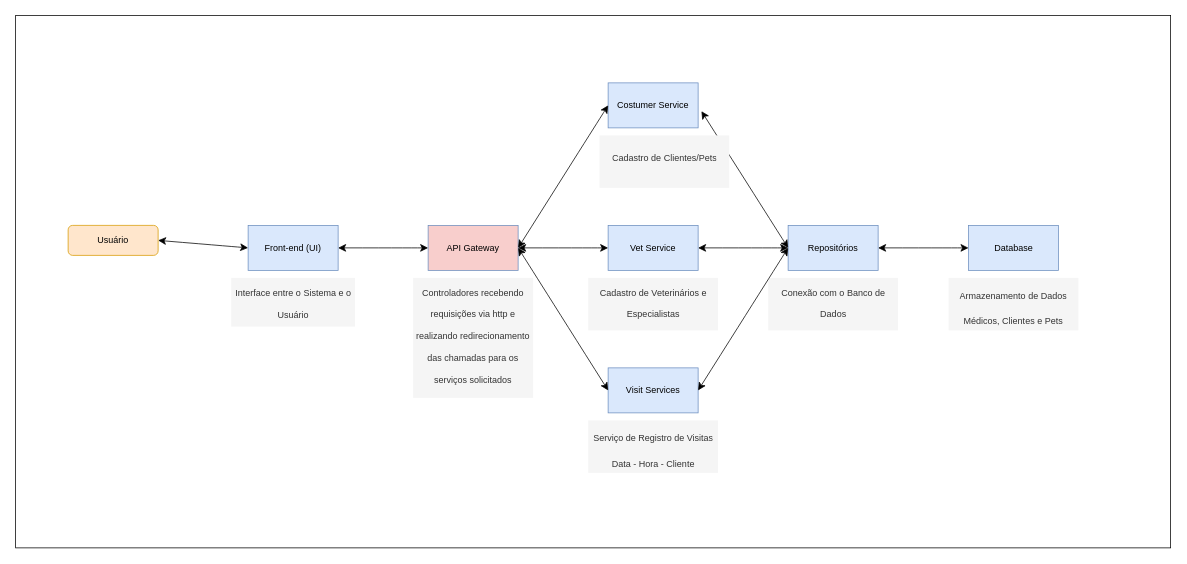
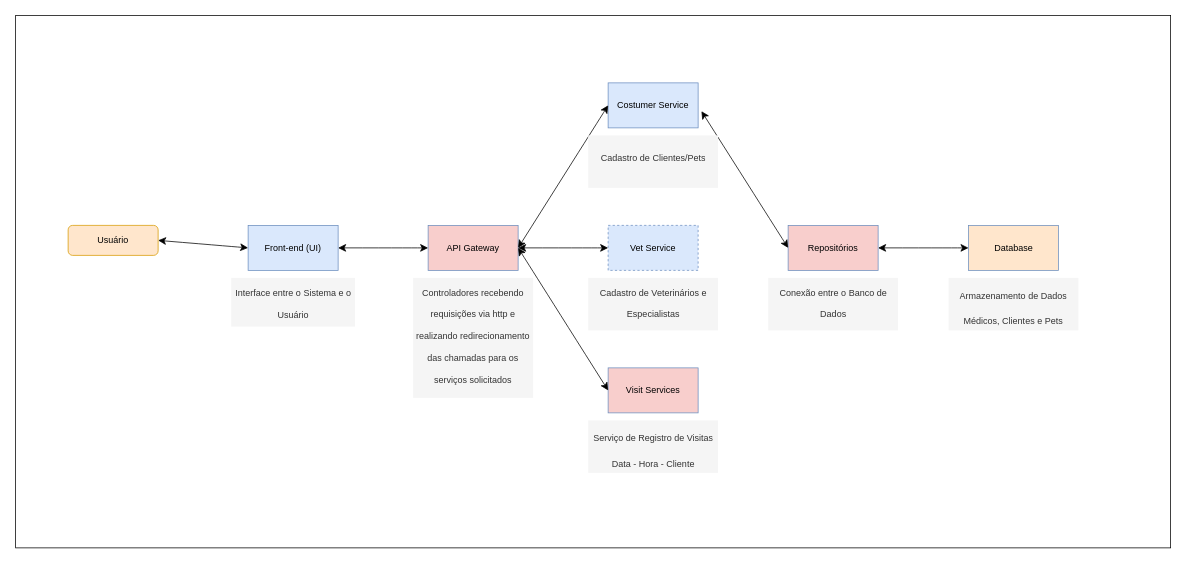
  <mxCell id="0" />
  <mxCell id="1" parent="0" />
  <mxCell id="2" value="" style="rounded=0;whiteSpace=wrap;html=1;" vertex="1" parent="1"><mxGeometry x="20" y="20" width="1540" height="710" as="geometry" /></mxCell>
  <mxCell id="3" value="Usuário" style="rounded=1;whiteSpace=wrap;html=1;fillColor=#ffe6cc;strokeColor=#d79b00;" vertex="1" parent="1"><mxGeometry x="90" y="300" width="120" height="40" as="geometry" /></mxCell>
  <mxCell id="4" value="API Gateway" style="rounded=0;whiteSpace=wrap;html=1;fillColor=#f8cecc;strokeColor=#6c8ebf;" vertex="1" parent="1"><mxGeometry x="570" y="300" width="120" height="60" as="geometry" /></mxCell>
- <mxCell id="5" value="Vet Service" style="rounded=0;whiteSpace=wrap;html=1;fillColor=#dae8fc;strokeColor=#6c8ebf;" vertex="1" parent="1"><mxGeometry x="810" y="300" width="120" height="60" as="geometry" /></mxCell>
+ <mxCell id="5" value="Vet Service" style="rounded=0;whiteSpace=wrap;html=1;fillColor=#dae8fc;strokeColor=#6c8ebf;dashed=1;" vertex="1" parent="1"><mxGeometry x="810" y="300" width="120" height="60" as="geometry" /></mxCell>
  <mxCell id="6" value="Costumer Service" style="rounded=0;whiteSpace=wrap;html=1;fillColor=#dae8fc;strokeColor=#6c8ebf;" vertex="1" parent="1"><mxGeometry x="810" y="110" width="120" height="60" as="geometry" /></mxCell>
- <mxCell id="7" value="Visit Services" style="rounded=0;whiteSpace=wrap;html=1;fillColor=#dae8fc;strokeColor=#6c8ebf;" vertex="1" parent="1"><mxGeometry x="810" y="490" width="120" height="60" as="geometry" /></mxCell>
- <mxCell id="8" value="Repositórios" style="rounded=0;whiteSpace=wrap;html=1;fillColor=#dae8fc;strokeColor=#6c8ebf;" vertex="1" parent="1"><mxGeometry x="1050" y="300" width="120" height="60" as="geometry" /></mxCell>
- <mxCell id="9" value="Database" style="rounded=0;whiteSpace=wrap;html=1;fillColor=#dae8fc;strokeColor=#6c8ebf;" vertex="1" parent="1"><mxGeometry x="1290.5" y="300" width="120" height="60" as="geometry" /></mxCell>
+ <mxCell id="7" value="Visit Services" style="rounded=0;whiteSpace=wrap;html=1;fillColor=#f8cecc;strokeColor=#6c8ebf;" vertex="1" parent="1"><mxGeometry x="810" y="490" width="120" height="60" as="geometry" /></mxCell>
+ <mxCell id="8" value="Repositórios" style="rounded=0;whiteSpace=wrap;html=1;fillColor=#f8cecc;strokeColor=#6c8ebf;" vertex="1" parent="1"><mxGeometry x="1050" y="300" width="120" height="60" as="geometry" /></mxCell>
+ <mxCell id="9" value="Database" style="rounded=0;whiteSpace=wrap;html=1;fillColor=#ffe6cc;strokeColor=#6c8ebf;" vertex="1" parent="1"><mxGeometry x="1290.5" y="300" width="120" height="60" as="geometry" /></mxCell>
  <mxCell id="10" value="" style="endArrow=classic;startArrow=classic;html=1;rounded=0;fontSize=12;startSize=8;endSize=8;curved=1;entryX=1;entryY=0.5;entryDx=0;entryDy=0;exitX=0;exitY=0.5;exitDx=0;exitDy=0;" edge="1" parent="1" source="6" target="4"><mxGeometry width="50" height="50" relative="1" as="geometry"><mxPoint x="319" y="420" as="sourcePoint" /><mxPoint x="369" y="370" as="targetPoint" /></mxGeometry></mxCell>
  <mxCell id="11" value="" style="endArrow=classic;startArrow=classic;html=1;rounded=0;fontSize=12;startSize=8;endSize=8;curved=1;exitX=1;exitY=0.5;exitDx=0;exitDy=0;entryX=0;entryY=0.5;entryDx=0;entryDy=0;" edge="1" parent="1" source="4" target="7"><mxGeometry width="50" height="50" relative="1" as="geometry"><mxPoint x="549" y="420" as="sourcePoint" /><mxPoint x="599" y="370" as="targetPoint" /></mxGeometry></mxCell>
  <mxCell id="12" value="" style="endArrow=classic;startArrow=classic;html=1;rounded=0;fontSize=12;startSize=8;endSize=8;curved=1;entryX=1;entryY=0.5;entryDx=0;entryDy=0;exitX=0;exitY=0.5;exitDx=0;exitDy=0;" edge="1" parent="1" source="5" target="4"><mxGeometry width="50" height="50" relative="1" as="geometry"><mxPoint x="449" y="440" as="sourcePoint" /><mxPoint x="499" y="390" as="targetPoint" /></mxGeometry></mxCell>
  <mxCell id="13" value="" style="endArrow=classic;startArrow=classic;html=1;rounded=0;fontSize=12;startSize=8;endSize=8;curved=1;entryX=1;entryY=0.5;entryDx=0;entryDy=0;exitX=0;exitY=0.5;exitDx=0;exitDy=0;" edge="1" parent="1" source="17" target="3"><mxGeometry width="50" height="50" relative="1" as="geometry"><mxPoint x="300" y="320" as="sourcePoint" /><mxPoint x="280" y="290" as="targetPoint" /></mxGeometry></mxCell>
  <mxCell id="14" value="" style="endArrow=classic;startArrow=classic;html=1;rounded=0;fontSize=12;startSize=8;endSize=8;curved=1;entryX=1.037;entryY=0.629;entryDx=0;entryDy=0;exitX=0;exitY=0.5;exitDx=0;exitDy=0;entryPerimeter=0;" edge="1" parent="1" source="8" target="6"><mxGeometry width="50" height="50" relative="1" as="geometry"><mxPoint x="269" y="630" as="sourcePoint" /><mxPoint x="319" y="580" as="targetPoint" /></mxGeometry></mxCell>
- <mxCell id="15" value="" style="endArrow=classic;startArrow=classic;html=1;rounded=0;fontSize=12;startSize=8;endSize=8;curved=1;entryX=1;entryY=0.5;entryDx=0;entryDy=0;exitX=0;exitY=0.5;exitDx=0;exitDy=0;" edge="1" parent="1" source="8" target="5"><mxGeometry width="50" height="50" relative="1" as="geometry"><mxPoint x="249" y="660" as="sourcePoint" /><mxPoint x="299" y="610" as="targetPoint" /></mxGeometry></mxCell>
  <mxCell id="16" value="" style="endArrow=classic;startArrow=classic;html=1;rounded=0;fontSize=12;startSize=8;endSize=8;curved=1;entryX=1;entryY=0.5;entryDx=0;entryDy=0;exitX=0;exitY=0.5;exitDx=0;exitDy=0;" edge="1" parent="1" source="9" target="8"><mxGeometry width="50" height="50" relative="1" as="geometry"><mxPoint x="239" y="720" as="sourcePoint" /><mxPoint x="289" y="670" as="targetPoint" /></mxGeometry></mxCell>
  <mxCell id="17" value="Front-end (UI)" style="rounded=0;whiteSpace=wrap;html=1;fillColor=#dae8fc;strokeColor=#6c8ebf;" vertex="1" parent="1"><mxGeometry x="330" y="300" width="120" height="60" as="geometry" /></mxCell>
  <mxCell id="18" value="" style="endArrow=classic;startArrow=classic;html=1;rounded=0;fontSize=12;startSize=8;endSize=8;curved=1;entryX=1;entryY=0.5;entryDx=0;entryDy=0;exitX=0;exitY=0.5;exitDx=0;exitDy=0;" edge="1" parent="1" source="4" target="17"><mxGeometry width="50" height="50" relative="1" as="geometry"><mxPoint x="474" y="230" as="sourcePoint" /><mxPoint x="474" y="140" as="targetPoint" /></mxGeometry></mxCell>
  <mxCell id="19" value="&lt;h1 style=&quot;margin-top: 0px;&quot;&gt;&lt;span style=&quot;font-size: 12px; font-weight: 400;&quot;&gt;Interface entre o Sistema e o Usuário&lt;/span&gt;&lt;/h1&gt;" style="text;html=1;whiteSpace=wrap;overflow=hidden;rounded=0;spacing=2;verticalAlign=middle;textDirection=ltr;align=center;fillColor=#f5f5f5;fontColor=#333333;strokeColor=none;" vertex="1" parent="1"><mxGeometry x="307.5" y="370" width="165" height="65" as="geometry" /></mxCell>
  <mxCell id="20" value="&lt;h1 style=&quot;margin-top: 0px; margin-bottom: 16.08px;&quot;&gt;&lt;span style=&quot;font-weight: 400; line-height: 100%;&quot;&gt;&lt;font style=&quot;font-size: 12px; line-height: 100%;&quot;&gt;Controladores recebendo requisições via http e realizando redirecionamento das chamadas para os serviços solicitados&lt;/font&gt;&lt;/span&gt;&lt;/h1&gt;" style="text;html=1;whiteSpace=wrap;overflow=hidden;rounded=0;spacing=2;verticalAlign=middle;textDirection=ltr;align=center;fillColor=#f5f5f5;fontColor=#333333;strokeColor=none;" vertex="1" parent="1"><mxGeometry x="550" y="370" width="160" height="160" as="geometry" /></mxCell>
  <mxCell id="21" value="&lt;h1 style=&quot;margin-top: 0px; margin-bottom: 16.08px;&quot;&gt;&lt;span style=&quot;font-weight: 400; line-height: 100%;&quot;&gt;&lt;font style=&quot;font-size: 12px; line-height: 100%;&quot;&gt;Serviço de Registro de Visitas&lt;/font&gt;&lt;/span&gt;&lt;/h1&gt;&lt;div&gt;&lt;span style=&quot;font-weight: 400; line-height: 100%;&quot;&gt;&lt;font style=&quot;font-size: 12px; line-height: 100%;&quot;&gt;Data - Hora - Cliente&lt;/font&gt;&lt;/span&gt;&lt;/div&gt;" style="text;html=1;whiteSpace=wrap;overflow=hidden;rounded=0;spacing=2;verticalAlign=middle;textDirection=ltr;align=center;fillColor=#f5f5f5;fontColor=#333333;strokeColor=none;" vertex="1" parent="1"><mxGeometry x="783.5" y="560" width="173" height="70" as="geometry" /></mxCell>
  <mxCell id="22" value="&lt;h1 style=&quot;margin-top: 0px; margin-bottom: 16.08px;&quot;&gt;&lt;span style=&quot;font-size: 12px; font-weight: 400;&quot;&gt;Cadastro de Veterinários e Especialistas&lt;/span&gt;&lt;/h1&gt;" style="text;html=1;whiteSpace=wrap;overflow=hidden;rounded=0;spacing=2;verticalAlign=middle;textDirection=ltr;align=center;fillColor=#f5f5f5;fontColor=#333333;strokeColor=none;" vertex="1" parent="1"><mxGeometry x="783.5" y="370" width="173" height="70" as="geometry" /></mxCell>
- <mxCell id="23" value="&lt;h1 style=&quot;margin-top: 0px; margin-bottom: 16.08px;&quot;&gt;&lt;span style=&quot;font-size: 12px; font-weight: 400;&quot;&gt;Cadastro de Clientes/Pets&lt;/span&gt;&lt;/h1&gt;" style="text;html=1;whiteSpace=wrap;overflow=hidden;rounded=0;spacing=2;verticalAlign=middle;textDirection=ltr;align=center;fillColor=#f5f5f5;fontColor=#333333;strokeColor=none;" vertex="1" parent="1"><mxGeometry x="798.5" y="180" width="173" height="70" as="geometry" /></mxCell>
- <mxCell id="24" value="&lt;h1 style=&quot;margin-top: 0px; margin-bottom: 16.08px;&quot;&gt;&lt;span style=&quot;font-size: 12px; font-weight: 400;&quot;&gt;Conexão com o Banco de Dados&lt;/span&gt;&lt;/h1&gt;" style="text;html=1;whiteSpace=wrap;overflow=hidden;rounded=0;spacing=2;verticalAlign=middle;textDirection=ltr;align=center;fillColor=#f5f5f5;fontColor=#333333;strokeColor=none;" vertex="1" parent="1"><mxGeometry x="1023.5" y="370" width="173" height="70" as="geometry" /></mxCell>
+ <mxCell id="23" value="&lt;h1 style=&quot;margin-top: 0px; margin-bottom: 16.08px;&quot;&gt;&lt;span style=&quot;font-size: 12px; font-weight: 400;&quot;&gt;Cadastro de Clientes/Pets&lt;/span&gt;&lt;/h1&gt;" style="text;html=1;whiteSpace=wrap;overflow=hidden;rounded=0;spacing=2;verticalAlign=middle;textDirection=ltr;align=center;fillColor=#f5f5f5;fontColor=#333333;strokeColor=none;" vertex="1" parent="1"><mxGeometry x="783.5" y="180" width="173" height="70" as="geometry" /></mxCell>
+ <mxCell id="24" value="&lt;h1 style=&quot;margin-top: 0px; margin-bottom: 16.08px;&quot;&gt;&lt;span style=&quot;font-size: 12px; font-weight: 400;&quot;&gt;Conexão entre o Banco de Dados&lt;/span&gt;&lt;/h1&gt;" style="text;html=1;whiteSpace=wrap;overflow=hidden;rounded=0;spacing=2;verticalAlign=middle;textDirection=ltr;align=center;fillColor=#f5f5f5;fontColor=#333333;strokeColor=none;" vertex="1" parent="1"><mxGeometry x="1023.5" y="370" width="173" height="70" as="geometry" /></mxCell>
  <mxCell id="25" value="&lt;h1 style=&quot;margin-top: 0px; margin-bottom: 16.08px;&quot;&gt;&lt;span style=&quot;font-size: 12px; font-weight: 400;&quot;&gt;Armazenamento de Dados&lt;/span&gt;&lt;/h1&gt;&lt;div&gt;&lt;span style=&quot;font-size: 12px; font-weight: 400;&quot;&gt;Médicos, Clientes e Pets&lt;/span&gt;&lt;/div&gt;" style="text;html=1;whiteSpace=wrap;overflow=hidden;rounded=0;spacing=2;verticalAlign=middle;textDirection=ltr;align=center;fillColor=#f5f5f5;fontColor=#333333;strokeColor=none;" vertex="1" parent="1"><mxGeometry x="1264" y="370" width="173" height="70" as="geometry" /></mxCell>
- <mxCell id="26" value="" style="endArrow=classic;startArrow=classic;html=1;rounded=0;fontSize=12;startSize=8;endSize=8;curved=1;entryX=1;entryY=0.5;entryDx=0;entryDy=0;exitX=0;exitY=0.5;exitDx=0;exitDy=0;" edge="1" parent="1" source="8" target="7"><mxGeometry width="50" height="50" relative="1" as="geometry"><mxPoint x="579" y="610" as="sourcePoint" /><mxPoint x="629" y="560" as="targetPoint" /></mxGeometry></mxCell>
